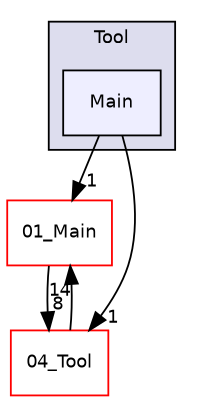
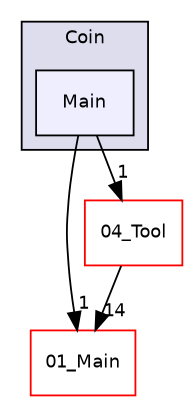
  digraph {
    compound=true
    node [fillcolor=white fontname=Helvetica fontsize=10 shape=box style=filled color=red]
    edge [headlabel=1 labeldistance=1.5 labelfontname=Helvetica labelfontsize=10]
    n1 [fillcolor="#eeeeff" label=Main pencolor=black color=""]
    n2 [label="01_Main"]
    n3 [label="04_Tool"]
    subgraph cluster_1 {
      bgcolor="#ddddee"
      fontname=Helvetica
      fontsize=10
-     label=Tool
+     label=Coin
      pencolor=black
      n1
    }
    n1 -> n2
    n1 -> n3
-   n2 -> n3 [headlabel=8]
    n3 -> n2 [headlabel=14]
  }
